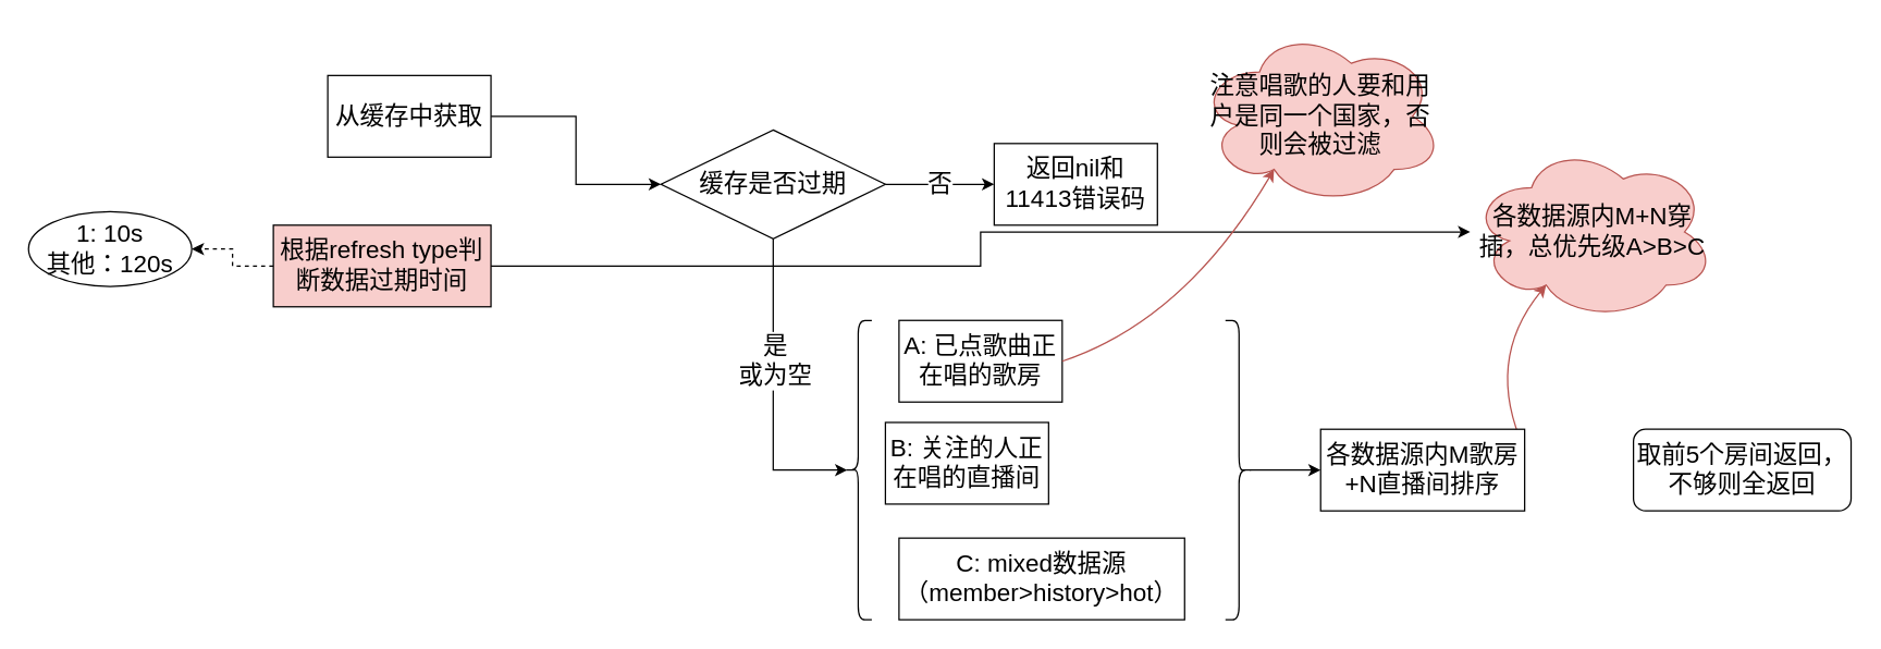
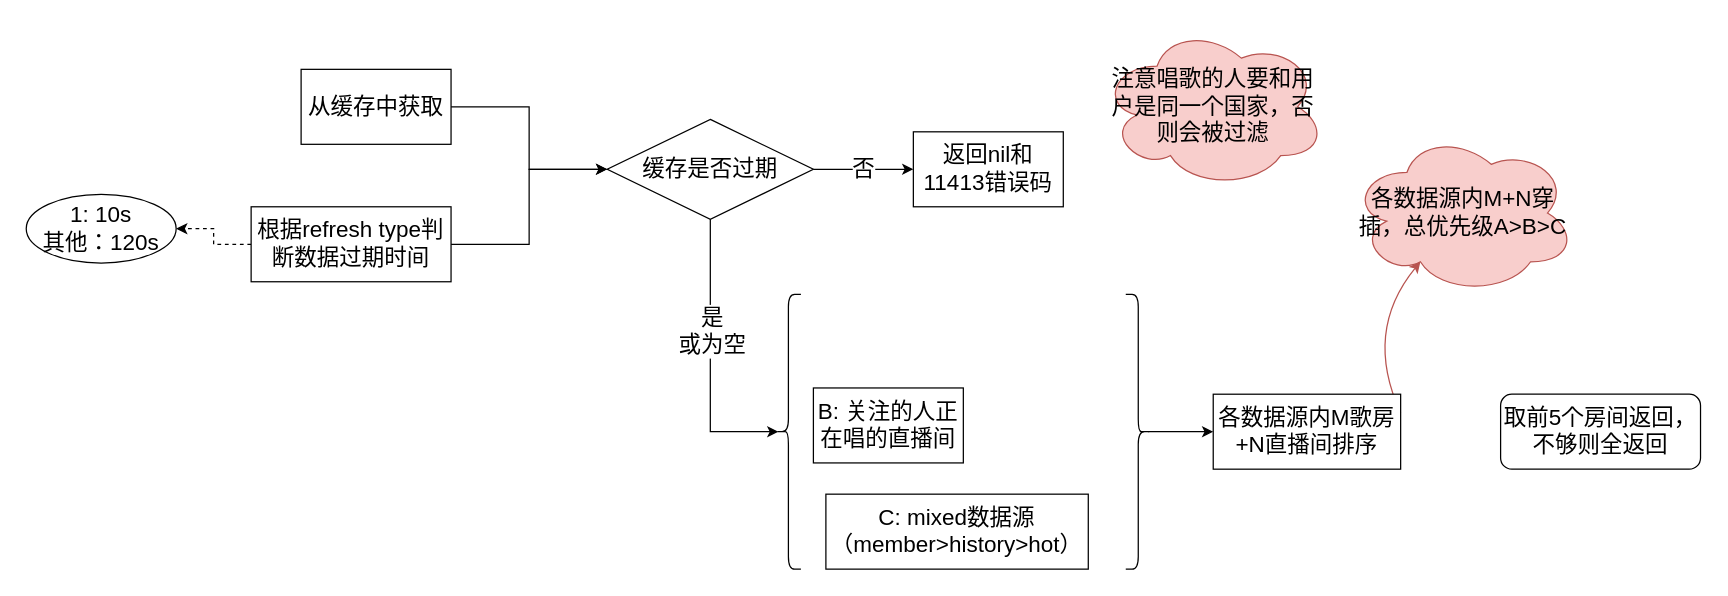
  <mxCell id="0" />
  <mxCell id="1" parent="0" />
  <mxCell id="2" style="edgeStyle=orthogonalEdgeStyle;rounded=0;orthogonalLoop=1;jettySize=auto;html=1;exitX=1;exitY=0.5;exitDx=0;exitDy=0;entryX=0;entryY=0.5;entryDx=0;entryDy=0;fontSize=18;" parent="1" source="3" target="10" edge="1"><mxGeometry relative="1" as="geometry" /></mxCell>
  <mxCell id="3" value="&lt;font style=&quot;font-size: 18px;&quot;&gt;从缓存中获取&lt;/font&gt;" style="rounded=0;whiteSpace=wrap;html=1;" parent="1" vertex="1"><mxGeometry x="240" y="55" width="120" height="60" as="geometry" /></mxCell>
  <mxCell id="4" value="" style="edgeStyle=orthogonalEdgeStyle;rounded=0;orthogonalLoop=1;jettySize=auto;html=1;fontSize=18;dashed=1;entryX=1;entryY=0.5;entryDx=0;entryDy=0;" parent="1" source="6" target="12" edge="1"><mxGeometry relative="1" as="geometry"><mxPoint y="195" as="targetPoint" x="140" /></mxGeometry></mxCell>
- <mxCell id="5" style="edgeStyle=orthogonalEdgeStyle;rounded=0;orthogonalLoop=1;jettySize=auto;html=1;exitX=1;exitY=0.5;exitDx=0;exitDy=0;fontSize=18;" parent="1" source="6" target="17" edge="1"><mxGeometry relative="1" as="geometry" /></mxCell>
- <mxCell id="6" value="&lt;font style=&quot;font-size: 18px;&quot;&gt;根据refresh type判断数据过期时间&lt;/font&gt;" style="rounded=0;whiteSpace=wrap;html=1;fillColor=#f8cecc;" parent="1" vertex="1"><mxGeometry x="200" y="165" width="160" height="60" as="geometry" /></mxCell>
+ <mxCell id="5" style="edgeStyle=orthogonalEdgeStyle;rounded=0;orthogonalLoop=1;jettySize=auto;html=1;exitX=1;exitY=0.5;exitDx=0;exitDy=0;entryX=0;entryY=0.5;entryDx=0;entryDy=0;fontSize=18;" parent="1" source="6" target="10" edge="1"><mxGeometry relative="1" as="geometry" /></mxCell>
+ <mxCell id="6" value="&lt;font style=&quot;font-size: 18px;&quot;&gt;根据refresh type判断数据过期时间&lt;/font&gt;" style="rounded=0;whiteSpace=wrap;html=1;" parent="1" vertex="1"><mxGeometry x="200" y="165" width="160" height="60" as="geometry" /></mxCell>
  <mxCell id="7" value="否" style="edgeStyle=orthogonalEdgeStyle;rounded=0;orthogonalLoop=1;jettySize=auto;html=1;exitX=1;exitY=0.5;exitDx=0;exitDy=0;entryX=0;entryY=0.5;entryDx=0;entryDy=0;fontSize=18;" parent="1" source="10" target="11" edge="1"><mxGeometry relative="1" as="geometry" /></mxCell>
  <mxCell id="8" style="edgeStyle=orthogonalEdgeStyle;rounded=0;orthogonalLoop=1;jettySize=auto;html=1;exitX=0.5;exitY=1;exitDx=0;exitDy=0;entryX=0.1;entryY=0.5;entryDx=0;entryDy=0;entryPerimeter=0;fontSize=18;" parent="1" source="10" target="13" edge="1"><mxGeometry relative="1" as="geometry"><Array as="points"><mxPoint x="568" y="345" /></Array></mxGeometry></mxCell>
  <mxCell id="9" value="是&lt;br&gt;或为空" style="edgeLabel;html=1;align=center;verticalAlign=middle;resizable=0;points=[];fontSize=18;" parent="8" vertex="1" connectable="0"><mxGeometry x="-0.207" y="1" relative="1" as="geometry"><mxPoint as="offset" /></mxGeometry></mxCell>
  <mxCell id="10" value="缓存是否过期" style="rhombus;whiteSpace=wrap;html=1;fontSize=18;" parent="1" vertex="1"><mxGeometry x="485" y="95" width="165" height="80" as="geometry" /></mxCell>
  <mxCell id="11" value="&lt;font style=&quot;font-size: 18px;&quot;&gt;返回nil和11413错误码&lt;/font&gt;" style="rounded=0;whiteSpace=wrap;html=1;" parent="1" vertex="1"><mxGeometry x="730" y="105" width="120" height="60" as="geometry" /></mxCell>
  <mxCell id="12" value="1: 10s&lt;br&gt;其他：120s" style="ellipse;whiteSpace=wrap;html=1;fontSize=18;" parent="1" vertex="1"><mxGeometry x="20" y="155" width="120" height="55" as="geometry" /></mxCell>
  <mxCell id="13" value="" style="shape=curlyBracket;whiteSpace=wrap;html=1;rounded=1;labelPosition=left;verticalLabelPosition=middle;align=right;verticalAlign=middle;fontSize=18;" parent="1" vertex="1"><mxGeometry x="620" y="235" width="20" height="220" as="geometry" /></mxCell>
- <mxCell id="14" value="&lt;span style=&quot;font-size: 18px;&quot;&gt;A: 已点歌曲正在唱的歌房&lt;/span&gt;" style="rounded=0;whiteSpace=wrap;html=1;" parent="1" vertex="1"><mxGeometry x="660" y="235" width="120" height="60" as="geometry" /></mxCell>
  <mxCell id="15" value="&lt;span style=&quot;font-size: 18px;&quot;&gt;B: 关注的人正在唱的直播间&lt;/span&gt;" style="rounded=0;whiteSpace=wrap;html=1;" parent="1" vertex="1"><mxGeometry x="650" y="310" width="120" height="60" as="geometry" /></mxCell>
  <mxCell id="16" value="&lt;span style=&quot;font-size: 18px;&quot;&gt;C: mixed数据源（member&amp;gt;history&amp;gt;hot）&lt;/span&gt;" style="rounded=0;whiteSpace=wrap;html=1;" parent="1" vertex="1"><mxGeometry x="660" y="395" width="210" height="60" as="geometry" /></mxCell>
  <mxCell id="17" value="各数据源内M+N穿插，总优先级A&amp;gt;B&amp;gt;C" style="ellipse;shape=cloud;whiteSpace=wrap;html=1;fontSize=18;fillColor=#f8cecc;strokeColor=#b85450;" parent="1" vertex="1"><mxGeometry x="1080" y="105" width="180" height="130" as="geometry" /></mxCell>
  <mxCell id="18" value="" style="curved=1;endArrow=classic;html=1;rounded=0;fontSize=18;exitX=1;exitY=0.25;exitDx=0;exitDy=0;entryX=0.31;entryY=0.8;entryDx=0;entryDy=0;entryPerimeter=0;fillColor=#f8cecc;strokeColor=#b85450;" parent="1" source="19" target="17" edge="1"><mxGeometry width="50" height="50" relative="1" as="geometry"><mxPoint x="650" y="175" as="sourcePoint" /><mxPoint x="700" y="125" as="targetPoint" /><Array as="points"><mxPoint x="1090" y="265" /></Array></mxGeometry></mxCell>
  <mxCell id="19" value="&lt;span style=&quot;font-size: 18px;&quot;&gt;各数据源内M歌房+N直播间排序&lt;/span&gt;" style="rounded=0;whiteSpace=wrap;html=1;" parent="1" vertex="1"><mxGeometry x="970" y="315" width="150" height="60" as="geometry" /></mxCell>
  <mxCell id="20" style="edgeStyle=orthogonalEdgeStyle;rounded=0;orthogonalLoop=1;jettySize=auto;html=1;exitX=0.1;exitY=0.5;exitDx=0;exitDy=0;exitPerimeter=0;fontSize=18;" parent="1" source="21" target="19" edge="1"><mxGeometry relative="1" as="geometry" /></mxCell>
  <mxCell id="21" value="" style="shape=curlyBracket;whiteSpace=wrap;html=1;rounded=1;labelPosition=left;verticalLabelPosition=middle;align=right;verticalAlign=middle;fontSize=18;rotation=-180;" parent="1" vertex="1"><mxGeometry x="900" y="235" width="20" height="220" as="geometry" /></mxCell>
  <mxCell id="22" value="&lt;span style=&quot;font-size: 18px;&quot;&gt;取前5个房间返回，不够则全返回&lt;/span&gt;" style="whiteSpace=wrap;html=1;rounded=1;" parent="1" vertex="1"><mxGeometry x="1200" y="315" width="160" height="60" as="geometry" /></mxCell>
- <mxCell id="23" value="" style="curved=1;endArrow=classic;html=1;rounded=0;fontSize=18;exitX=1;exitY=0.5;exitDx=0;exitDy=0;entryX=0.31;entryY=0.8;entryDx=0;entryDy=0;entryPerimeter=0;fillColor=#f8cecc;strokeColor=#b85450;" parent="1" source="14" target="24" edge="1"><mxGeometry width="50" height="50" relative="1" as="geometry"><mxPoint x="640" y="245" as="sourcePoint" /><mxPoint x="935.8" y="79" as="targetPoint" /><Array as="points"><mxPoint x="870" y="235" /></Array></mxGeometry></mxCell>
  <mxCell id="24" value="注意唱歌的人要和用户是同一个国家，否则会被过滤" style="ellipse;shape=cloud;whiteSpace=wrap;html=1;fontSize=18;fillColor=#f8cecc;strokeColor=#b85450;" parent="1" vertex="1"><mxGeometry x="880" y="20" width="180" height="130" as="geometry" /></mxCell>
